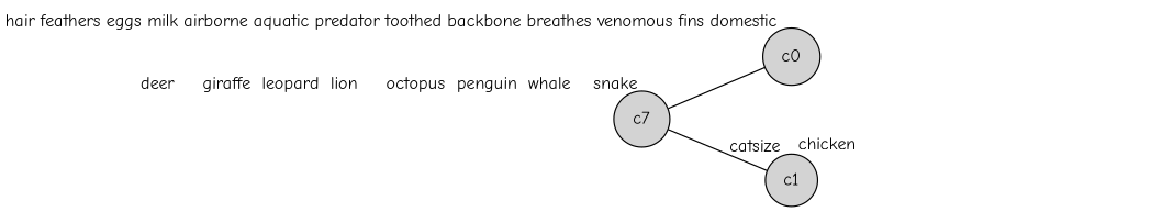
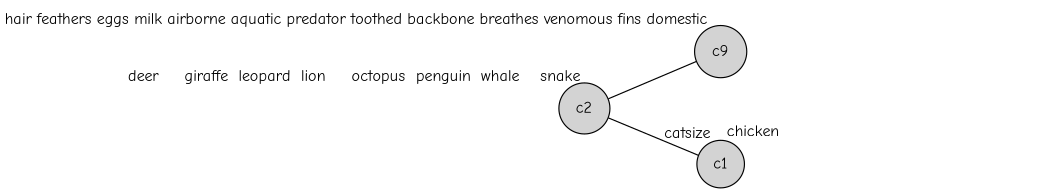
  digraph {
    fontname="Comic Neue"
    rankdir=LR
    node [fontname="Comic Neue" shape=circle style=filled]
    edge [color=transparent dir=none fontname="Comic Neue" labeldistance=1.5 minlen=2]
-   c0 [width=.25]
+   c0 [width=.25 label=c9]
    c1 [width=.25]
-   c2 [width=.25 label=c7]
+   c2 [width=.25]
    c0 -> c0 [labelangle=90 taillabel="hair feathers eggs milk airborne aquatic predator toothed backbone breathes venomous fins domestic"]
    c1 -> c1 [headlabel="chicken " labelangle=270]
    c1 -> c1 [labelangle=90 taillabel=catsize]
    c2 -> c0 [color=""]
    c2 -> c1 [color=""]
    c2 -> c2 [headlabel="deer     giraffe  leopard  lion     octopus  penguin  whale    snake   " labelangle=270]
  }
